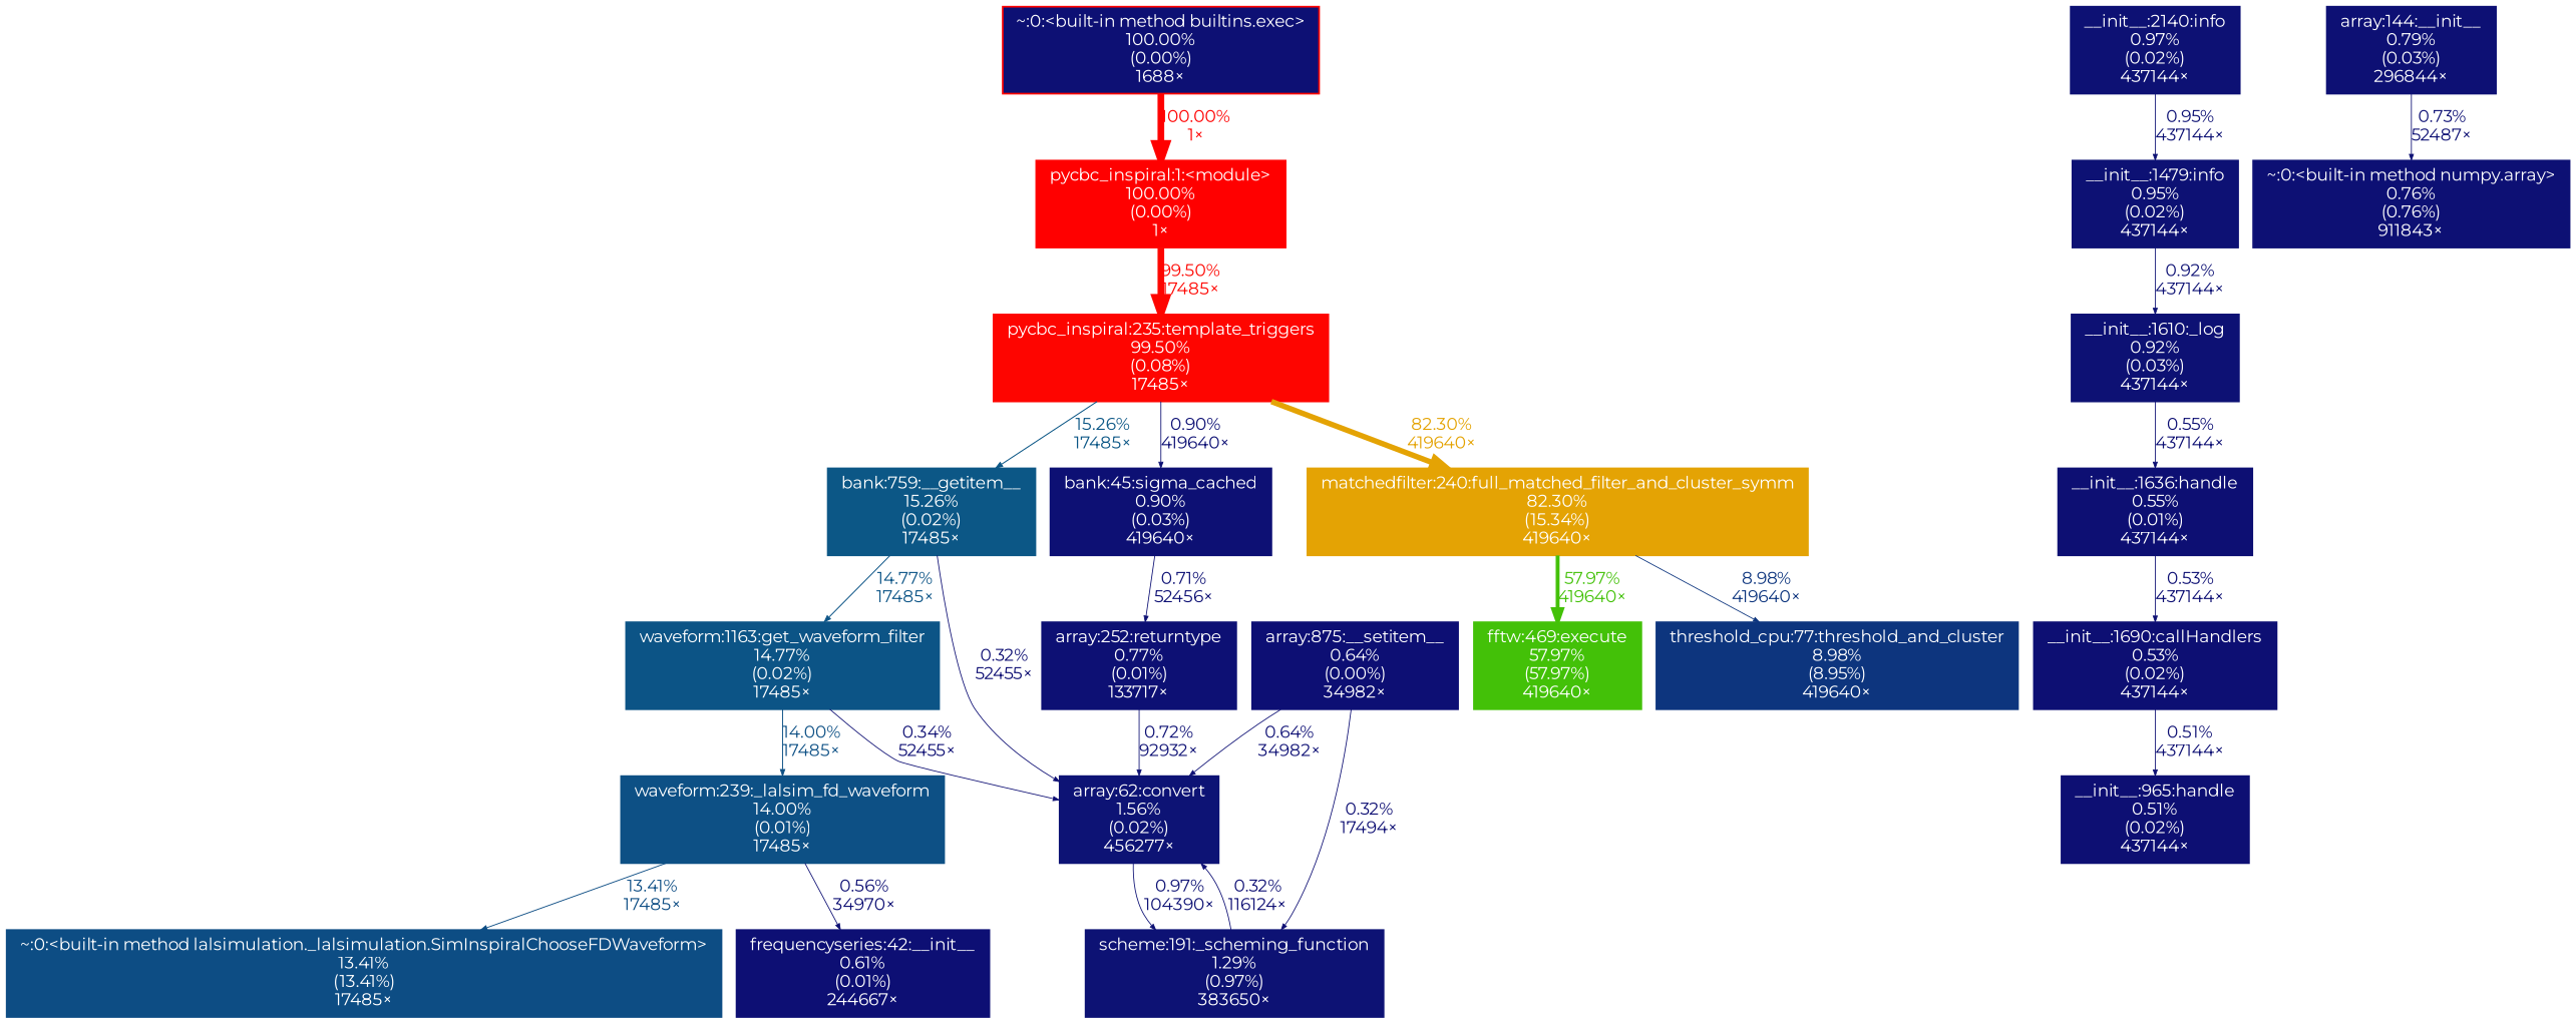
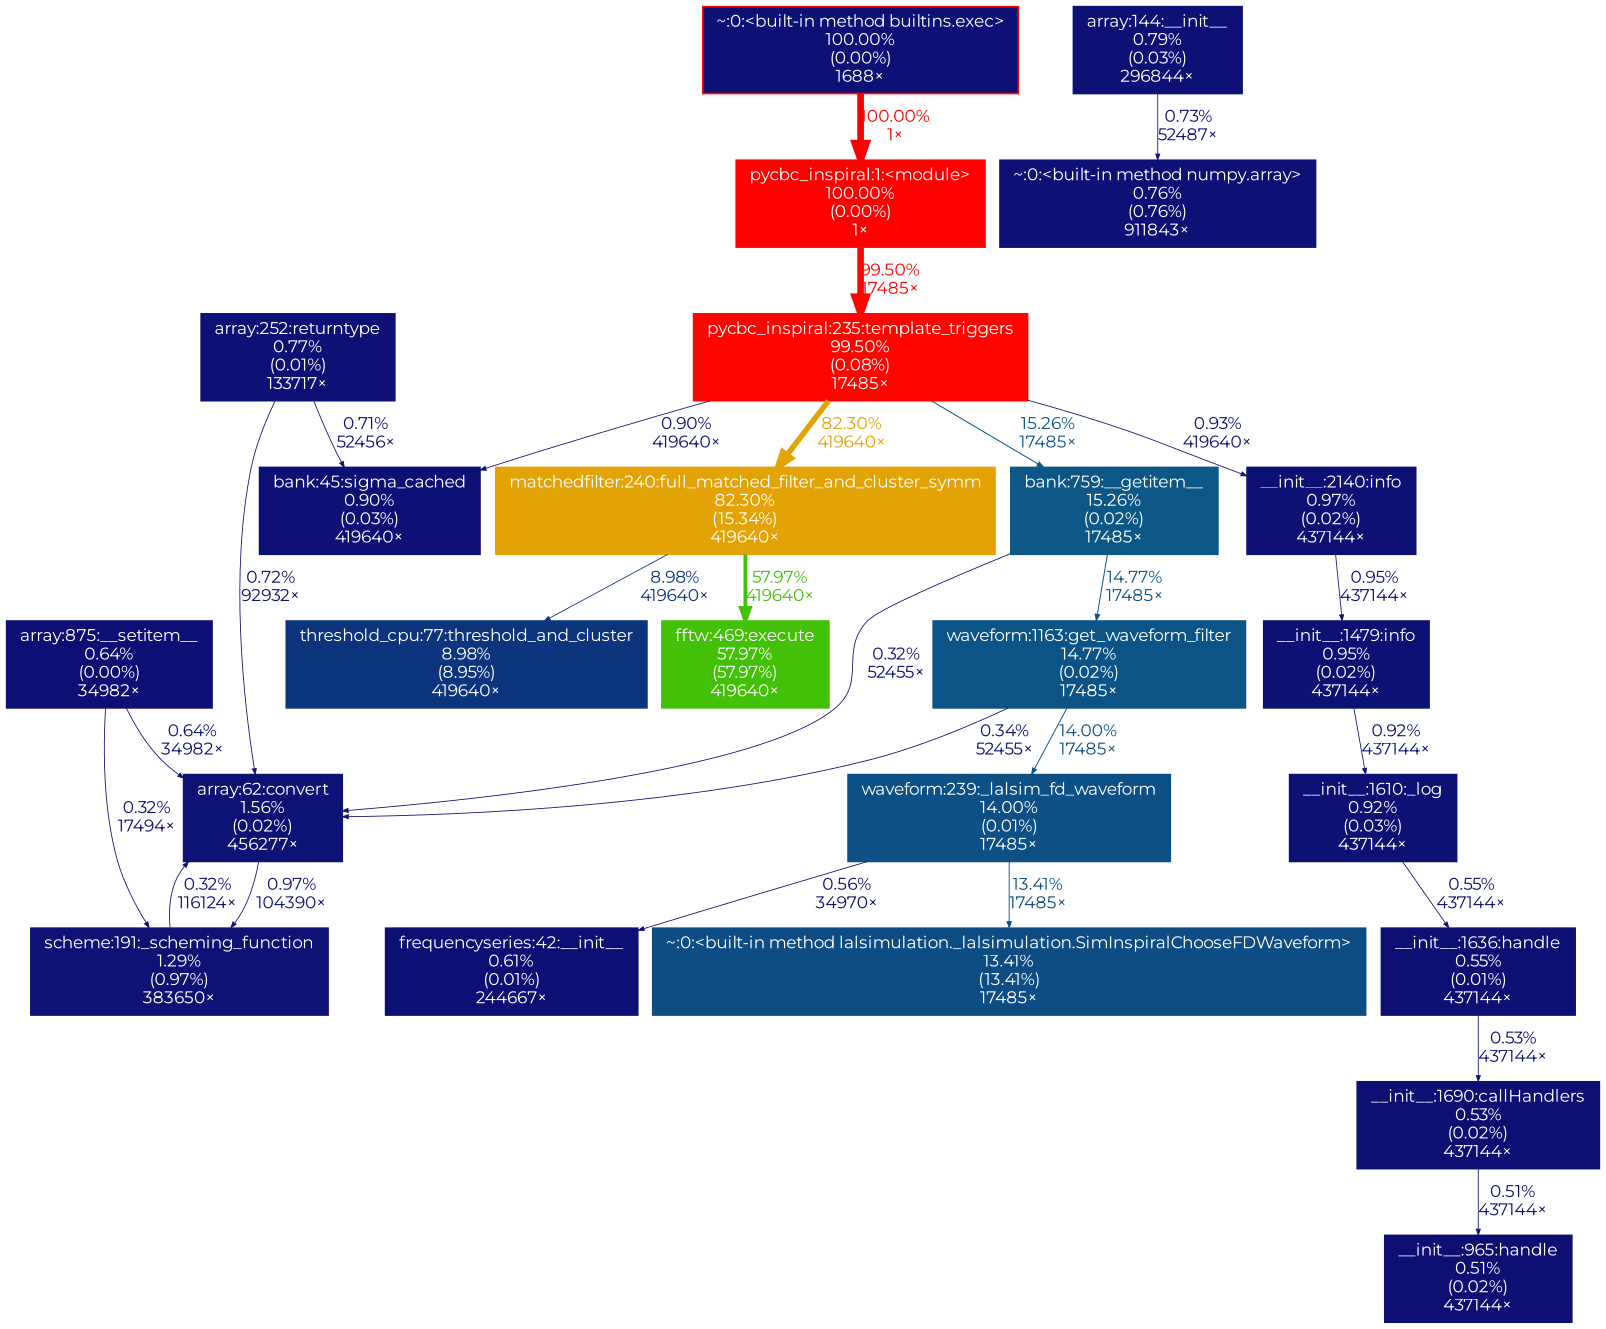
  digraph {
    fontname=Montserrat
    nodesep=0.125
    ranksep=0.25
    node [color="#0d1074" fontcolor="#ffffff" fontname=Montserrat fontsize=10.00 shape=box style=filled]
    edge [arrowsize=0.35 color="#0d1074" fontcolor="#0d1074" fontname=Montserrat fontsize=10.00 labeldistance=0.50 penwidth=0.50]
    n1 [color="#ff0000" height=0 label="pycbc_inspiral:1:<module>\n100.00%\n(0.00%)\n1×" width=0]
    n2 [color="#fe0500" height=0 label="pycbc_inspiral:235:template_triggers\n99.50%\n(0.08%)\n17485×" width=0]
    n3 [height=0 label="bank:45:sigma_cached\n0.90%\n(0.03%)\n419640×" width=0]
    n4 [color="#0c5786" height=0 label="bank:759:__getitem__\n15.26%\n(0.02%)\n17485×" width=0]
    n5 [color="#e4a304" height=0 label="matchedfilter:240:full_matched_filter_and_cluster_symm\n82.30%\n(15.34%)\n419640×" width=0]
    n6 [color="#0d1174" height=0 label="__init__:2140:info\n0.97%\n(0.02%)\n437144×" width=0]
    n7 [height=0 label="array:252:returntype\n0.77%\n(0.01%)\n133717×" width=0]
    n8 [color="#0d1375" height=0 label="array:62:convert\n1.56%\n(0.02%)\n456277×" width=0]
    n9 [color="#0c5486" height=0 label="waveform:1163:get_waveform_filter\n14.77%\n(0.02%)\n17485×" width=0]
    n10 [color="#0d357e" height=0 label="threshold_cpu:77:threshold_and_cluster\n8.98%\n(8.95%)\n419640×" width=0]
    n11 [color="#43c108" height=0 label="fftw:469:execute\n57.97%\n(57.97%)\n419640×" width=0]
    n12 [color="#0d1174" height=0 label="__init__:1479:info\n0.95%\n(0.02%)\n437144×" width=0]
    n13 [height=0 label="~:0:<built-in method numpy.array>\n0.76%\n(0.76%)\n911843×" width=0]
    n14 [color="#ff0000" fillcolor="#0d1074" height=0 label="~:0:<built-in method builtins.exec>\n100.00%\n(0.00%)\n1688×" width=0]
    n15 [color="#0d1274" height=0 label="scheme:191:_scheming_function\n1.29%\n(0.97%)\n383650×" width=0]
    n16 [color="#0d0f74" height=0 label="array:875:__setitem__\n0.64%\n(0.00%)\n34982×" width=0]
    n17 [height=0 label="array:144:__init__\n0.79%\n(0.03%)\n296844×" width=0]
    n18 [color="#0d5085" height=0 label="waveform:239:_lalsim_fd_waveform\n14.00%\n(0.01%)\n17485×" width=0]
    n19 [color="#0d0f74" height=0 label="frequencyseries:42:__init__\n0.61%\n(0.01%)\n244667×" width=0]
    n20 [color="#0d4d84" height=0 label="~:0:<built-in method lalsimulation._lalsimulation.SimInspiralChooseFDWaveform>\n13.41%\n(13.41%)\n17485×" width=0]
    n21 [color="#0d1174" height=0 label="__init__:1610:_log\n0.92%\n(0.03%)\n437144×" width=0]
    n22 [color="#0d0f73" height=0 label="__init__:1636:handle\n0.55%\n(0.01%)\n437144×" width=0]
    n23 [color="#0d0f73" height=0 label="__init__:1690:callHandlers\n0.53%\n(0.02%)\n437144×" width=0]
    n24 [color="#0d0f73" height=0 label="__init__:965:handle\n0.51%\n(0.02%)\n437144×" width=0]
    n1 -> n2 [arrowsize=1.00 color="#fe0500" fontcolor="#fe0500" label="99.50%\n17485×" labeldistance=3.98 penwidth=3.98]
    n2 -> n3 [label="0.90%\n419640×"]
    n2 -> n4 [arrowsize=0.39 color="#0c5786" fontcolor="#0c5786" label="15.26%\n17485×" labeldistance=0.61 penwidth=0.61]
    n2 -> n5 [arrowsize=0.91 color="#e4a304" fontcolor="#e4a304" label="82.30%\n419640×" labeldistance=3.29 penwidth=3.29]
-   n3 -> n7 [label="0.71%\n52456×"]
+   n2 -> n6 [color="#0d1174" fontcolor="#0d1174" label="0.93%\n419640×"]
+   n7 -> n3 [label="0.71%\n52456×"]
    n4 -> n8 [color="#0d0e73" fontcolor="#0d0e73" label="0.32%\n52455×"]
    n4 -> n9 [arrowsize=0.38 color="#0c5486" fontcolor="#0c5486" label="14.77%\n17485×" labeldistance=0.59 penwidth=0.59]
    n5 -> n10 [color="#0d357e" fontcolor="#0d357e" label="8.98%\n419640×"]
    n5 -> n11 [arrowsize=0.76 color="#43c108" fontcolor="#43c108" label="57.97%\n419640×" labeldistance=2.32 penwidth=2.32]
    n6 -> n12 [color="#0d1174" fontcolor="#0d1174" label="0.95%\n437144×"]
    n7 -> n8 [label="0.72%\n92932×"]
    n8 -> n15 [color="#0d1174" fontcolor="#0d1174" label="0.97%\n104390×"]
    n9 -> n8 [color="#0d0e73" fontcolor="#0d0e73" label="0.34%\n52455×"]
    n9 -> n18 [arrowsize=0.37 color="#0d5085" fontcolor="#0d5085" label="14.00%\n17485×" labeldistance=0.56 penwidth=0.56]
    n12 -> n21 [color="#0d1174" fontcolor="#0d1174" label="0.92%\n437144×"]
    n14 -> n1 [arrowsize=1.00 color="#ff0000" fontcolor="#ff0000" label="100.00%\n1×" labeldistance=4.00 penwidth=4.00]
    n15 -> n8 [color="#0d0e73" fontcolor="#0d0e73" label="0.32%\n116124×"]
    n16 -> n8 [color="#0d0f74" fontcolor="#0d0f74" label="0.64%\n34982×"]
    n16 -> n15 [color="#0d0e73" fontcolor="#0d0e73" label="0.32%\n17494×"]
    n17 -> n13 [label="0.73%\n52487×"]
    n18 -> n19 [color="#0d0f73" fontcolor="#0d0f73" label="0.56%\n34970×"]
    n18 -> n20 [arrowsize=0.37 color="#0d4d84" fontcolor="#0d4d84" label="13.41%\n17485×" labeldistance=0.54 penwidth=0.54]
    n21 -> n22 [color="#0d0f73" fontcolor="#0d0f73" label="0.55%\n437144×"]
    n22 -> n23 [color="#0d0f73" fontcolor="#0d0f73" label="0.53%\n437144×"]
    n23 -> n24 [color="#0d0f73" fontcolor="#0d0f73" label="0.51%\n437144×"]
  }
